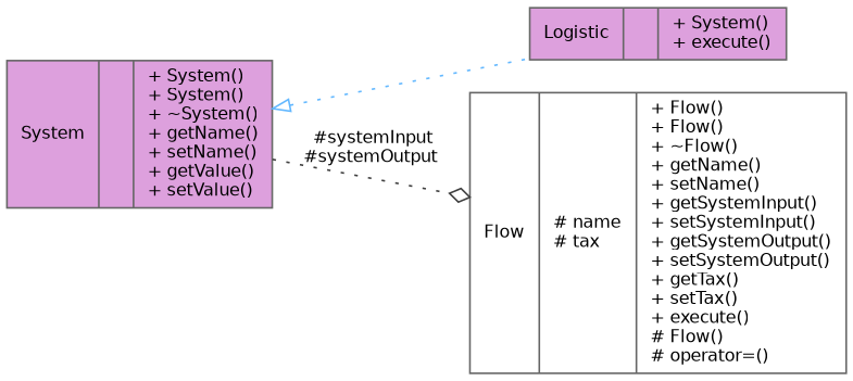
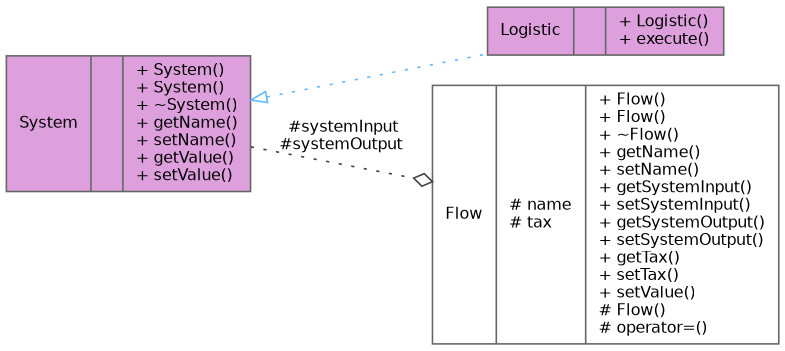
  digraph {
    rankdir=LR
    node [color=gray40 fillcolor=plum fontname=Helvetica fontsize=10 shape=record style=filled]
    edge [fontname=Helvetica fontsize=10 labelfontname=Helvetica labelfontsize=10 style=dotted]
-   n1 [fontcolor=black height=0.2 label="{Logistic\n||+ System()\l+ execute()\l}" width=0.4]
-   n2 [fillcolor=white height=0.2 label="{Flow\n|# name\l# tax\l|+ Flow()\l+ Flow()\l+ ~Flow()\l+ getName()\l+ setName()\l+ getSystemInput()\l+ setSystemInput()\l+ getSystemOutput()\l+ setSystemOutput()\l+ getTax()\l+ setTax()\l+ execute()\l# Flow()\l# operator=()\l}" width=0.4]
+   n1 [fontcolor=black height=0.2 label="{Logistic\n||+ Logistic()\l+ execute()\l}" width=0.4]
+   n2 [fillcolor=white height=0.2 label="{Flow\n|# name\l# tax\l|+ Flow()\l+ Flow()\l+ ~Flow()\l+ getName()\l+ setName()\l+ getSystemInput()\l+ setSystemInput()\l+ getSystemOutput()\l+ setSystemOutput()\l+ getTax()\l+ setTax()\l+ setValue()\l# Flow()\l# operator=()\l}" width=0.4]
    n3 [height=0.2 label="{System\n||+ System()\l+ System()\l+ ~System()\l+ getName()\l+ setName()\l+ getValue()\l+ setValue()\l}" width=0.4]
    n3 -> n1 [arrowtail=onormal color=steelblue1 dir=back]
    n3 -> n2 [arrowhead=odiamond color=grey25 label=" #systemInput\n#systemOutput"]
  }
